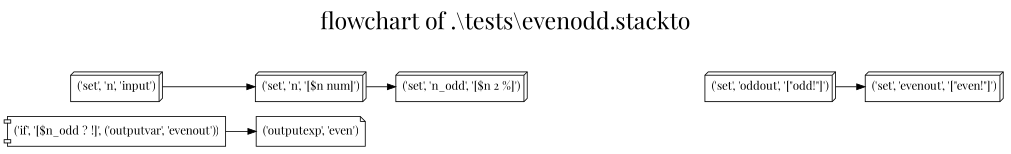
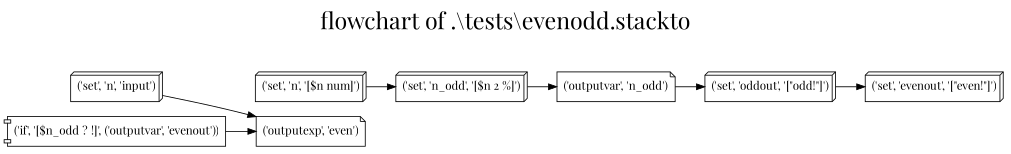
  digraph {
    fontname="Playfair Display"
    fontsize=28
    label="flowchart of .\\tests\\evenodd.stackto"
    labelloc=t
    rankdir=LR
    node [fontname="Playfair Display" shape=box3d]
    edge [fontname="Playfair Display"]
    "('set', 'n', 'input')"
    "('set', 'n', '[$n num]')"
    "('set', 'n_odd', '[$n 2 %]')"
+   "('outputvar', 'n_odd')" [shape=note]
    "('set', 'oddout', '[\"odd!\"]')"
    "('set', 'evenout', '[\"even!\"]')"
    "('if', '[$n_odd ? !]', ('outputvar', 'evenout'))" [shape=component]
    n8 [label="('outputexp', 'even')" shape=note]
-   "('set', 'n', 'input')" -> "('set', 'n', '[$n num]')"
+   "('set', 'n', 'input')" -> n8
    "('set', 'n', '[$n num]')" -> "('set', 'n_odd', '[$n 2 %]')"
+   "('set', 'n_odd', '[$n 2 %]')" -> "('outputvar', 'n_odd')"
+   "('outputvar', 'n_odd')" -> "('set', 'oddout', '[\"odd!\"]')"
    "('set', 'oddout', '[\"odd!\"]')" -> "('set', 'evenout', '[\"even!\"]')"
    "('if', '[$n_odd ? !]', ('outputvar', 'evenout'))" -> n8
  }
